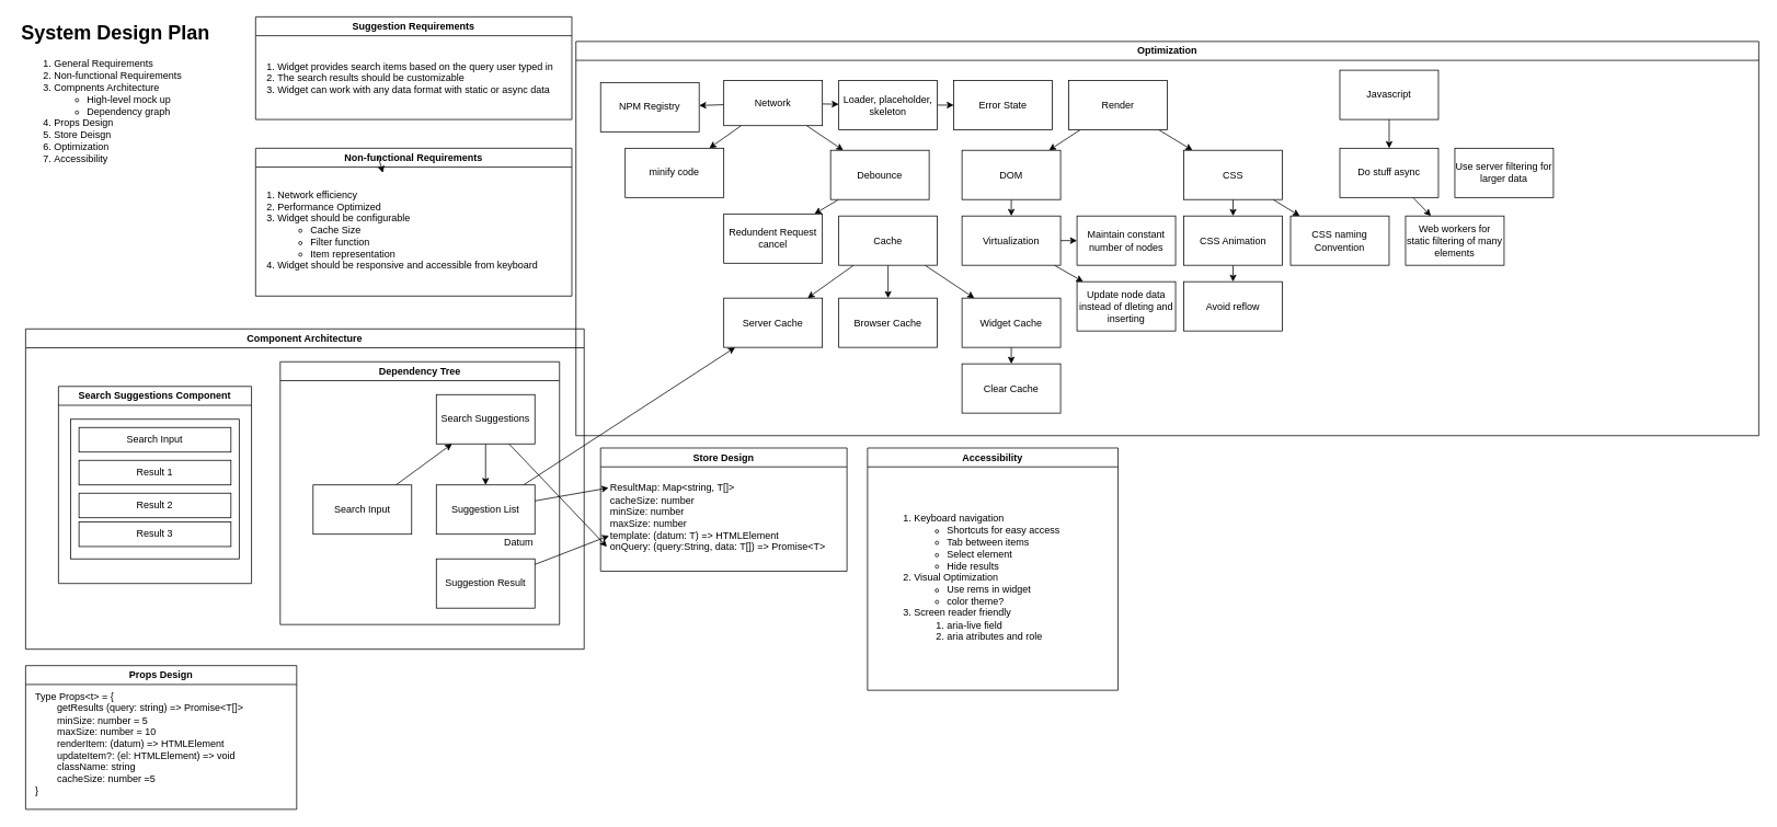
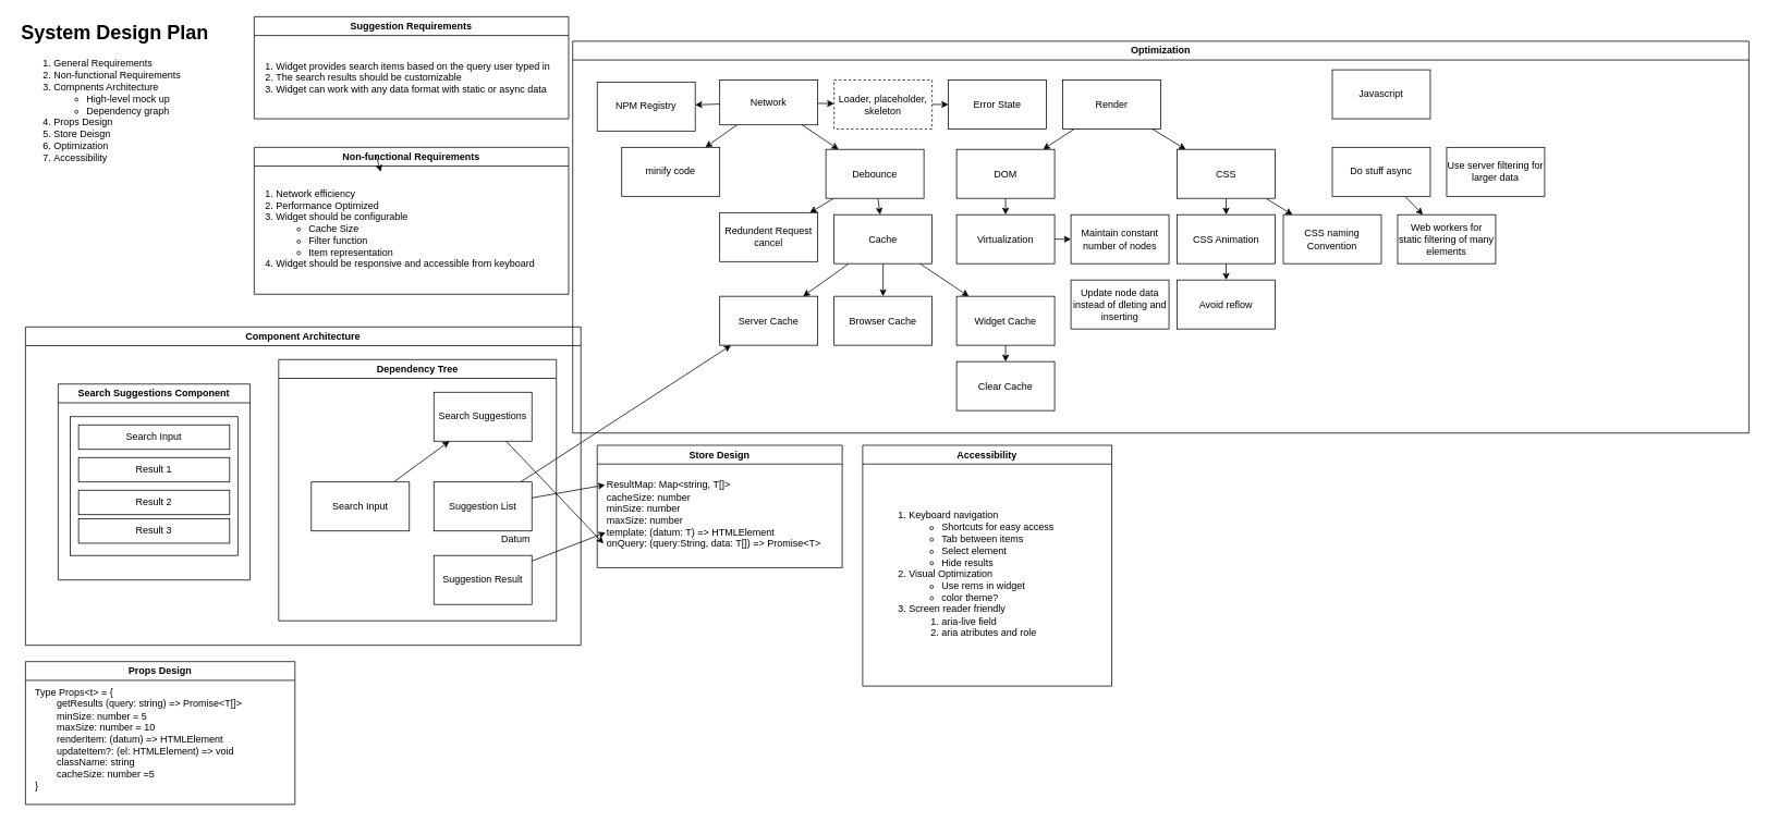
  <mxCell id="0" />
  <mxCell id="1" parent="0" />
  <mxCell id="2" value="&lt;h1&gt;System Design Plan&lt;/h1&gt;&lt;p&gt;&lt;/p&gt;&lt;ol&gt;&lt;li&gt;General Requirements&lt;/li&gt;&lt;li&gt;Non-functional Requirements&lt;/li&gt;&lt;li&gt;Compnents Architecture&lt;/li&gt;&lt;ul&gt;&lt;li&gt;&lt;span style=&quot;background-color: initial;&quot;&gt;High-level mock up&lt;/span&gt;&lt;/li&gt;&lt;li&gt;&lt;span style=&quot;background-color: initial;&quot;&gt;Dependency graph&lt;/span&gt;&lt;/li&gt;&lt;/ul&gt;&lt;li&gt;Props Design&lt;/li&gt;&lt;li&gt;Store Deisgn&lt;/li&gt;&lt;li&gt;Optimization&lt;/li&gt;&lt;li&gt;Accessibility&lt;/li&gt;&lt;/ol&gt;&lt;p&gt;&lt;/p&gt;" style="text;html=1;strokeColor=none;fillColor=none;spacing=5;spacingTop=-20;whiteSpace=wrap;overflow=hidden;rounded=0;" vertex="1" parent="1"><mxGeometry x="20" y="20" width="260" height="250" as="geometry" /></mxCell>
  <mxCell id="3" value="Suggestion Requirements" style="swimlane;whiteSpace=wrap;html=1;" vertex="1" parent="1"><mxGeometry x="310" y="20" width="385" height="125" as="geometry" /></mxCell>
  <mxCell id="4" value="&lt;ol&gt;&lt;li&gt;Widget provides search items based on the query user typed in&lt;/li&gt;&lt;li&gt;The search results should be customizable&lt;/li&gt;&lt;li&gt;Widget can work with any data format with static or async data&lt;/li&gt;&lt;/ol&gt;" style="text;html=1;align=left;verticalAlign=middle;resizable=0;points=[];autosize=1;strokeColor=none;fillColor=none;" vertex="1" parent="3"><mxGeometry x="-15" y="25" width="400" height="100" as="geometry" /></mxCell>
  <mxCell id="5" value="Non-functional Requirements" style="swimlane;whiteSpace=wrap;html=1;" vertex="1" parent="1"><mxGeometry x="310" y="180" width="385" height="180" as="geometry" /></mxCell>
  <mxCell id="6" value="&lt;ol&gt;&lt;li&gt;Network efficiency&lt;/li&gt;&lt;li&gt;Performance Optimized&lt;/li&gt;&lt;li&gt;Widget should be configurable&lt;/li&gt;&lt;ul&gt;&lt;li&gt;Cache Size&lt;/li&gt;&lt;li&gt;Filter function&lt;/li&gt;&lt;li&gt;Item representation&lt;/li&gt;&lt;/ul&gt;&lt;li&gt;Widget should be responsive and accessible from keyboard&lt;/li&gt;&lt;/ol&gt;" style="text;html=1;align=left;verticalAlign=middle;resizable=0;points=[];autosize=1;strokeColor=none;fillColor=none;" vertex="1" parent="5"><mxGeometry x="-15" y="10" width="380" height="180" as="geometry" /></mxCell>
  <mxCell id="7" style="edgeStyle=none;html=1;" edge="1" parent="1" source="6"><mxGeometry relative="1" as="geometry"><mxPoint x="465" y="210" as="targetPoint" /></mxGeometry></mxCell>
  <mxCell id="8" value="Component Architecture" style="swimlane;whiteSpace=wrap;html=1;" vertex="1" parent="1"><mxGeometry x="30" y="400" width="680" height="390" as="geometry" /></mxCell>
  <mxCell id="9" value="Search Suggestions Component" style="swimlane;whiteSpace=wrap;html=1;" vertex="1" parent="8"><mxGeometry x="40" y="70" width="235" height="240" as="geometry" /></mxCell>
  <mxCell id="10" value="" style="rounded=0;whiteSpace=wrap;html=1;" vertex="1" parent="9"><mxGeometry x="15" y="40" width="205" height="170" as="geometry" /></mxCell>
  <mxCell id="11" value="Search Input" style="rounded=0;whiteSpace=wrap;html=1;" vertex="1" parent="9"><mxGeometry x="25" y="50" width="185" height="30" as="geometry" /></mxCell>
  <mxCell id="12" value="Result 1" style="rounded=0;whiteSpace=wrap;html=1;" vertex="1" parent="9"><mxGeometry x="25" y="90" width="185" height="30" as="geometry" /></mxCell>
  <mxCell id="13" value="Result 2" style="rounded=0;whiteSpace=wrap;html=1;" vertex="1" parent="9"><mxGeometry x="25" y="130" width="185" height="30" as="geometry" /></mxCell>
  <mxCell id="14" value="Result 3" style="rounded=0;whiteSpace=wrap;html=1;" vertex="1" parent="9"><mxGeometry x="25" y="165" width="185" height="30" as="geometry" /></mxCell>
  <mxCell id="15" value="Dependency Tree" style="swimlane;whiteSpace=wrap;html=1;" vertex="1" parent="8"><mxGeometry x="310" y="40" width="340" height="320" as="geometry" /></mxCell>
- <mxCell id="16" style="edgeStyle=none;html=1;" edge="1" parent="15" source="17" target="19"><mxGeometry relative="1" as="geometry" /></mxCell>
  <mxCell id="17" value="Search Suggestions" style="rounded=0;whiteSpace=wrap;html=1;" vertex="1" parent="15"><mxGeometry x="190" y="40" width="120" height="60" as="geometry" /></mxCell>
  <mxCell id="18" style="edgeStyle=none;html=1;" edge="1" parent="15" source="19" target="45"><mxGeometry relative="1" as="geometry" /></mxCell>
  <mxCell id="19" value="Suggestion List" style="rounded=0;whiteSpace=wrap;html=1;" vertex="1" parent="15"><mxGeometry x="190" y="150" width="120" height="60" as="geometry" /></mxCell>
  <mxCell id="20" value="Suggestion Result" style="rounded=0;whiteSpace=wrap;html=1;" vertex="1" parent="15"><mxGeometry x="190" y="240" width="120" height="60" as="geometry" /></mxCell>
  <mxCell id="21" style="edgeStyle=none;html=1;" edge="1" parent="15" source="22" target="17"><mxGeometry relative="1" as="geometry" /></mxCell>
  <mxCell id="22" value="Search Input" style="rounded=0;whiteSpace=wrap;html=1;" vertex="1" parent="15"><mxGeometry x="40" y="150" width="120" height="60" as="geometry" /></mxCell>
  <mxCell id="23" value="Props Design" style="swimlane;whiteSpace=wrap;html=1;" vertex="1" parent="1"><mxGeometry x="30" y="810" width="330" height="175" as="geometry" /></mxCell>
  <mxCell id="24" value="Type Props&amp;lt;t&amp;gt; = {&lt;br&gt;&lt;span style=&quot;white-space: pre;&quot;&gt;&#09;&lt;/span&gt;getResults (query: string) =&amp;gt; Promise&amp;lt;T[]&amp;gt;&lt;br&gt;&lt;span style=&quot;white-space: pre;&quot;&gt;&#09;&lt;/span&gt;minSize: number = 5&lt;br&gt;&lt;span style=&quot;white-space: pre;&quot;&gt;&#09;&lt;/span&gt;maxSize: number = 10&lt;br&gt;&lt;span style=&quot;white-space: pre;&quot;&gt;&#09;&lt;/span&gt;renderItem: (datum) =&amp;gt; HTMLElement&lt;br&gt;&lt;span style=&quot;white-space: pre;&quot;&gt;&#09;&lt;/span&gt;updateItem?: (el: HTMLElement) =&amp;gt; void&lt;br&gt;&lt;span style=&quot;white-space: pre;&quot;&gt;&#09;&lt;/span&gt;className: string&lt;br&gt;&lt;span style=&quot;white-space: pre;&quot;&gt;&#09;&lt;/span&gt;cacheSize: number =5&lt;br&gt;}" style="text;html=1;align=left;verticalAlign=middle;resizable=0;points=[];autosize=1;strokeColor=none;fillColor=none;" vertex="1" parent="23"><mxGeometry x="10" y="25" width="280" height="140" as="geometry" /></mxCell>
  <mxCell id="25" value="Store Design" style="swimlane;whiteSpace=wrap;html=1;" vertex="1" parent="1"><mxGeometry x="730" y="545" width="300" height="150" as="geometry" /></mxCell>
  <mxCell id="26" value="ResultMap: Map&amp;lt;string, T[]&amp;gt;&lt;br&gt;cacheSize: number&lt;br&gt;minSize: number&lt;br&gt;maxSize: number&lt;br&gt;template: (datum: T) =&amp;gt; HTMLElement&lt;br&gt;onQuery: (query:String, data: T[]) =&amp;gt; Promise&amp;lt;T&amp;gt;" style="text;html=1;align=left;verticalAlign=middle;resizable=0;points=[];autosize=1;strokeColor=none;fillColor=none;" vertex="1" parent="25"><mxGeometry x="10" y="35" width="290" height="100" as="geometry" /></mxCell>
  <mxCell id="27" value="Datum" style="text;html=1;align=center;verticalAlign=middle;resizable=0;points=[];autosize=1;strokeColor=none;fillColor=none;" vertex="1" parent="1"><mxGeometry x="600" y="645" width="60" height="30" as="geometry" /></mxCell>
  <mxCell id="28" style="edgeStyle=none;html=1;entryX=-0.001;entryY=0.136;entryDx=0;entryDy=0;entryPerimeter=0;" edge="1" parent="1" source="19" target="26"><mxGeometry relative="1" as="geometry" /></mxCell>
  <mxCell id="29" style="edgeStyle=none;html=1;entryX=0.001;entryY=0.719;entryDx=0;entryDy=0;entryPerimeter=0;" edge="1" parent="1" source="20" target="26"><mxGeometry relative="1" as="geometry" /></mxCell>
  <mxCell id="30" style="edgeStyle=none;html=1;entryX=-0.008;entryY=0.853;entryDx=0;entryDy=0;entryPerimeter=0;" edge="1" parent="1" source="17" target="26"><mxGeometry relative="1" as="geometry" /></mxCell>
  <mxCell id="31" value="Optimization" style="swimlane;whiteSpace=wrap;html=1;" vertex="1" parent="1"><mxGeometry x="700" y="50" width="1440" height="480" as="geometry" /></mxCell>
  <mxCell id="32" style="edgeStyle=none;html=1;" edge="1" parent="31" source="36" target="37"><mxGeometry relative="1" as="geometry" /></mxCell>
  <mxCell id="33" style="edgeStyle=none;html=1;" edge="1" parent="31" source="36" target="40"><mxGeometry relative="1" as="geometry" /></mxCell>
  <mxCell id="34" style="edgeStyle=none;html=1;" edge="1" parent="31" source="36" target="67"><mxGeometry relative="1" as="geometry" /></mxCell>
  <mxCell id="35" style="edgeStyle=none;html=1;" edge="1" parent="31" source="36" target="76"><mxGeometry relative="1" as="geometry" /></mxCell>
  <mxCell id="36" value="Network" style="rounded=0;whiteSpace=wrap;html=1;" vertex="1" parent="31"><mxGeometry x="180" y="47.5" width="120" height="55" as="geometry" /></mxCell>
  <mxCell id="37" value="minify code" style="whiteSpace=wrap;html=1;" vertex="1" parent="31"><mxGeometry x="60" y="130" width="120" height="60" as="geometry" /></mxCell>
+ <mxCell id="38" style="edgeStyle=none;html=1;" edge="1" parent="31" source="40" target="44"><mxGeometry relative="1" as="geometry" /></mxCell>
  <mxCell id="39" style="edgeStyle=none;html=1;" edge="1" parent="31" source="40" target="77"><mxGeometry relative="1" as="geometry" /></mxCell>
  <mxCell id="40" value="Debounce" style="whiteSpace=wrap;html=1;" vertex="1" parent="31"><mxGeometry x="310" y="132.5" width="120" height="60" as="geometry" /></mxCell>
  <mxCell id="41" style="edgeStyle=none;html=1;" edge="1" parent="31" source="44" target="45"><mxGeometry relative="1" as="geometry" /></mxCell>
  <mxCell id="42" style="edgeStyle=none;html=1;" edge="1" parent="31" source="44" target="46"><mxGeometry relative="1" as="geometry" /></mxCell>
  <mxCell id="43" style="edgeStyle=none;html=1;" edge="1" parent="31" source="44" target="48"><mxGeometry relative="1" as="geometry" /></mxCell>
  <mxCell id="44" value="Cache" style="whiteSpace=wrap;html=1;" vertex="1" parent="31"><mxGeometry x="320" y="212.5" width="120" height="60" as="geometry" /></mxCell>
  <mxCell id="45" value="Server Cache" style="whiteSpace=wrap;html=1;" vertex="1" parent="31"><mxGeometry x="180" y="312.5" width="120" height="60" as="geometry" /></mxCell>
  <mxCell id="46" value="Browser Cache" style="whiteSpace=wrap;html=1;" vertex="1" parent="31"><mxGeometry x="320" y="312.5" width="120" height="60" as="geometry" /></mxCell>
  <mxCell id="47" style="edgeStyle=none;html=1;" edge="1" parent="31" source="48" target="49"><mxGeometry relative="1" as="geometry" /></mxCell>
  <mxCell id="48" value="Widget Cache" style="whiteSpace=wrap;html=1;" vertex="1" parent="31"><mxGeometry x="470" y="312.5" width="120" height="60" as="geometry" /></mxCell>
  <mxCell id="49" value="Clear Cache" style="whiteSpace=wrap;html=1;" vertex="1" parent="31"><mxGeometry x="470" y="392.5" width="120" height="60" as="geometry" /></mxCell>
  <mxCell id="50" style="edgeStyle=none;html=1;" edge="1" parent="31" source="52" target="54"><mxGeometry relative="1" as="geometry" /></mxCell>
  <mxCell id="51" style="edgeStyle=none;html=1;" edge="1" parent="31" source="52" target="62"><mxGeometry relative="1" as="geometry" /></mxCell>
  <mxCell id="52" value="Render" style="whiteSpace=wrap;html=1;" vertex="1" parent="31"><mxGeometry x="600" y="47.5" width="120" height="60" as="geometry" /></mxCell>
  <mxCell id="53" style="edgeStyle=none;html=1;" edge="1" parent="31" source="54" target="57"><mxGeometry relative="1" as="geometry" /></mxCell>
  <mxCell id="54" value="DOM" style="whiteSpace=wrap;html=1;" vertex="1" parent="31"><mxGeometry x="470" y="132.5" width="120" height="60" as="geometry" /></mxCell>
  <mxCell id="55" style="edgeStyle=none;html=1;" edge="1" parent="31" source="57" target="58"><mxGeometry relative="1" as="geometry" /></mxCell>
- <mxCell id="56" style="edgeStyle=none;html=1;" edge="1" parent="31" source="57" target="59"><mxGeometry relative="1" as="geometry" /></mxCell>
  <mxCell id="57" value="Virtualization" style="whiteSpace=wrap;html=1;" vertex="1" parent="31"><mxGeometry x="470" y="212.5" width="120" height="60" as="geometry" /></mxCell>
  <mxCell id="58" value="Maintain constant number of nodes" style="whiteSpace=wrap;html=1;" vertex="1" parent="31"><mxGeometry x="610" y="212.5" width="120" height="60" as="geometry" /></mxCell>
  <mxCell id="59" value="Update node data instead of dleting and inserting" style="whiteSpace=wrap;html=1;" vertex="1" parent="31"><mxGeometry x="610" y="292.5" width="120" height="60" as="geometry" /></mxCell>
  <mxCell id="60" style="edgeStyle=none;html=1;" edge="1" parent="31" source="62" target="64"><mxGeometry relative="1" as="geometry" /></mxCell>
  <mxCell id="61" style="edgeStyle=none;html=1;" edge="1" parent="31" source="62" target="68"><mxGeometry relative="1" as="geometry"><mxPoint x="881.25" y="212.5" as="targetPoint" /></mxGeometry></mxCell>
  <mxCell id="62" value="CSS" style="whiteSpace=wrap;html=1;" vertex="1" parent="31"><mxGeometry x="740" y="132.5" width="120" height="60" as="geometry" /></mxCell>
  <mxCell id="63" style="edgeStyle=none;html=1;" edge="1" parent="31" source="64" target="65"><mxGeometry relative="1" as="geometry" /></mxCell>
  <mxCell id="64" value="CSS Animation" style="whiteSpace=wrap;html=1;" vertex="1" parent="31"><mxGeometry x="740" y="212.5" width="120" height="60" as="geometry" /></mxCell>
  <mxCell id="65" value="Avoid reflow" style="whiteSpace=wrap;html=1;" vertex="1" parent="31"><mxGeometry x="740" y="292.5" width="120" height="60" as="geometry" /></mxCell>
  <mxCell id="66" style="edgeStyle=none;html=1;" edge="1" parent="31" source="67" target="75"><mxGeometry relative="1" as="geometry" /></mxCell>
- <mxCell id="67" value="Loader, placeholder, skeleton" style="whiteSpace=wrap;html=1;" vertex="1" parent="31"><mxGeometry x="320" y="47.5" width="120" height="60" as="geometry" /></mxCell>
+ <mxCell id="67" value="Loader, placeholder, skeleton" style="whiteSpace=wrap;html=1;dashed=1;" vertex="1" parent="31"><mxGeometry x="320" y="47.5" width="120" height="60" as="geometry" /></mxCell>
  <mxCell id="68" value="CSS naming Convention" style="whiteSpace=wrap;html=1;" vertex="1" parent="31"><mxGeometry x="870" y="212.5" width="120" height="60" as="geometry" /></mxCell>
- <mxCell id="69" style="edgeStyle=none;html=1;" edge="1" parent="31" source="70" target="72"><mxGeometry relative="1" as="geometry" /></mxCell>
  <mxCell id="70" value="Javascript" style="whiteSpace=wrap;html=1;" vertex="1" parent="31"><mxGeometry x="930" y="35" width="120" height="60" as="geometry" /></mxCell>
  <mxCell id="71" style="edgeStyle=none;html=1;" edge="1" parent="31" source="72" target="73"><mxGeometry relative="1" as="geometry" /></mxCell>
  <mxCell id="72" value="Do stuff async" style="whiteSpace=wrap;html=1;" vertex="1" parent="31"><mxGeometry x="930" y="130" width="120" height="60" as="geometry" /></mxCell>
  <mxCell id="73" value="Web workers for static filtering of many elements" style="whiteSpace=wrap;html=1;" vertex="1" parent="31"><mxGeometry x="1010" y="212.5" width="120" height="60" as="geometry" /></mxCell>
  <mxCell id="74" value="Use server filtering for larger data" style="whiteSpace=wrap;html=1;" vertex="1" parent="31"><mxGeometry x="1070" y="130" width="120" height="60" as="geometry" /></mxCell>
  <mxCell id="75" value="Error State" style="whiteSpace=wrap;html=1;" vertex="1" parent="31"><mxGeometry x="460" y="47.5" width="120" height="60" as="geometry" /></mxCell>
  <mxCell id="76" value="NPM Registry" style="whiteSpace=wrap;html=1;" vertex="1" parent="31"><mxGeometry x="30" y="50" width="120" height="60" as="geometry" /></mxCell>
  <mxCell id="77" value="Redundent Request cancel" style="whiteSpace=wrap;html=1;" vertex="1" parent="31"><mxGeometry x="180" y="210" width="120" height="60" as="geometry" /></mxCell>
  <mxCell id="78" value="Accessibility" style="swimlane;whiteSpace=wrap;html=1;" vertex="1" parent="1"><mxGeometry x="1055" y="545" width="305" height="295" as="geometry" /></mxCell>
  <mxCell id="79" value="&lt;ol&gt;&lt;li&gt;Keyboard navigation&lt;/li&gt;&lt;ul&gt;&lt;li&gt;Shortcuts for easy access&lt;/li&gt;&lt;li&gt;Tab between items&lt;/li&gt;&lt;li&gt;Select element&lt;/li&gt;&lt;li&gt;Hide results&lt;/li&gt;&lt;/ul&gt;&lt;li&gt;Visual Optimization&lt;/li&gt;&lt;ul&gt;&lt;li&gt;&lt;span style=&quot;background-color: initial;&quot;&gt;Use rems in widget&lt;/span&gt;&lt;/li&gt;&lt;li&gt;&lt;span style=&quot;background-color: initial;&quot;&gt;color theme?&lt;/span&gt;&lt;/li&gt;&lt;/ul&gt;&lt;li&gt;&lt;span style=&quot;background-color: initial;&quot;&gt;Screen reader friendly&lt;/span&gt;&lt;/li&gt;&lt;ol&gt;&lt;li&gt;aria-live field&lt;/li&gt;&lt;li&gt;aria atributes and role&amp;nbsp;&lt;span style=&quot;background-color: initial;&quot;&gt;&amp;nbsp;&lt;/span&gt;&lt;/li&gt;&lt;/ol&gt;&lt;/ol&gt;" style="text;html=1;strokeColor=none;fillColor=none;align=left;verticalAlign=middle;whiteSpace=wrap;rounded=0;" vertex="1" parent="78"><mxGeometry x="15" y="28" width="240" height="260" as="geometry" /></mxCell>
